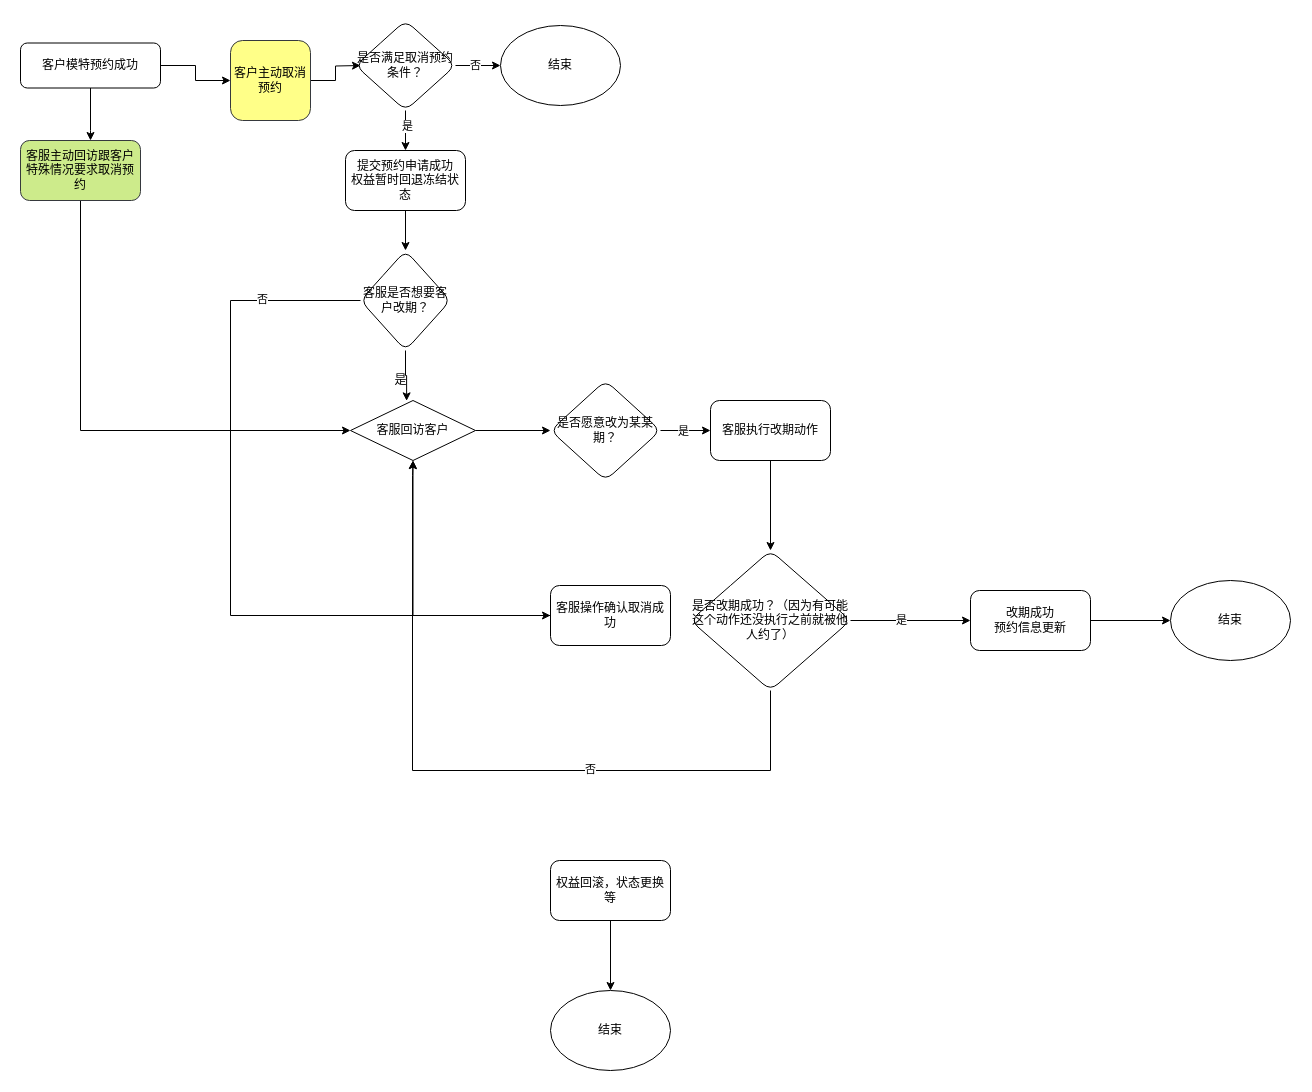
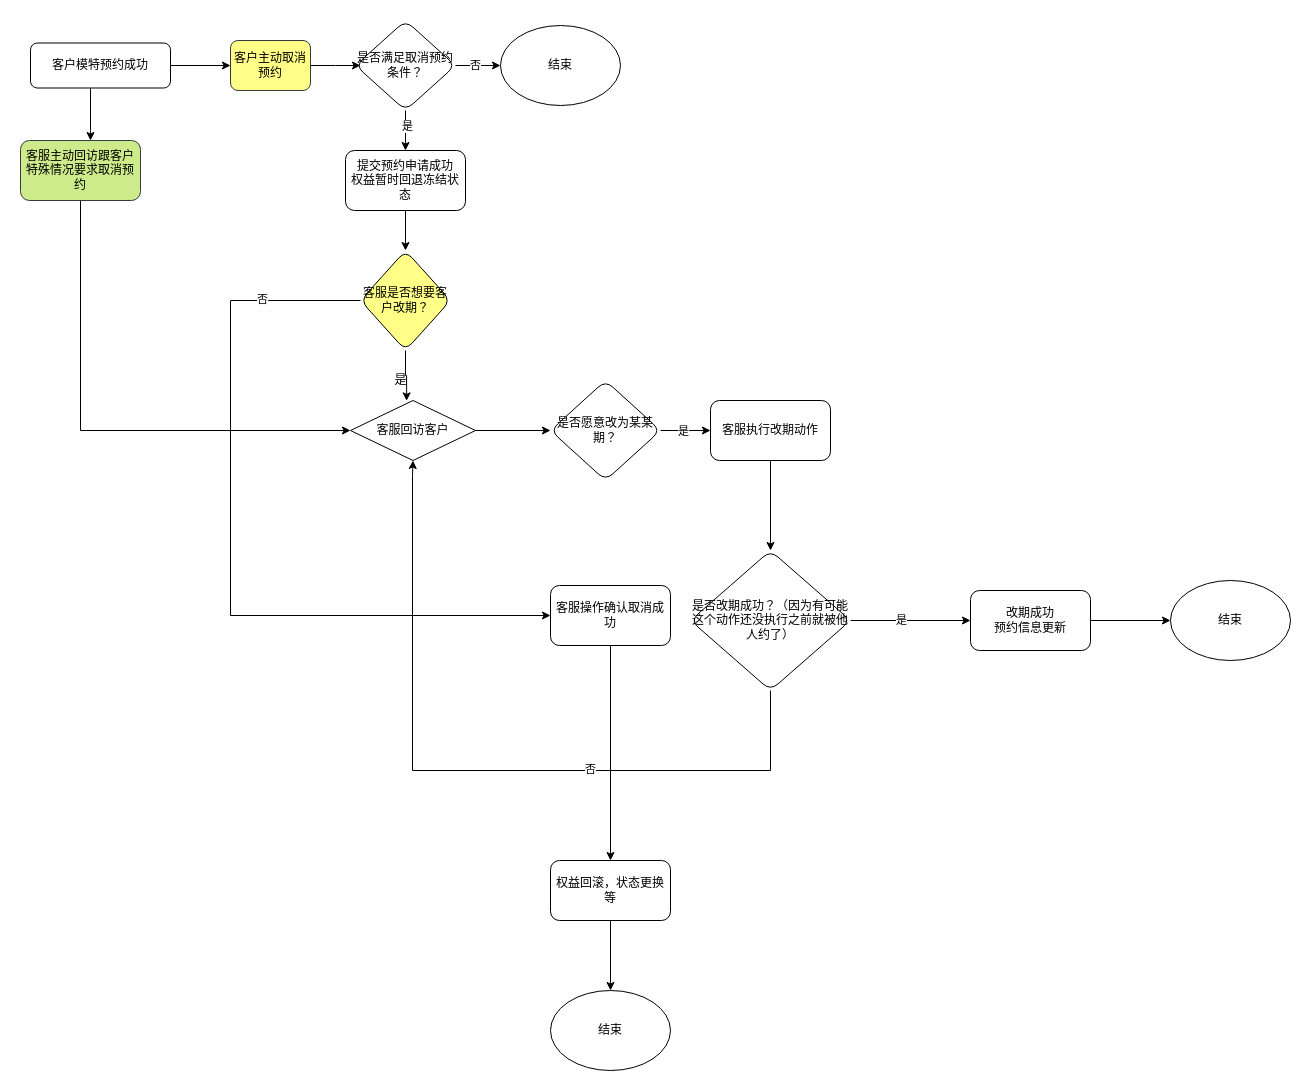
  <mxCell id="0" />
  <mxCell id="1" parent="0" />
  <mxCell id="2" value="" style="edgeStyle=orthogonalEdgeStyle;rounded=0;orthogonalLoop=1;jettySize=auto;html=1;" parent="1" source="4" target="23" edge="1"><mxGeometry relative="1" as="geometry"><Array as="points"><mxPoint x="90" y="130" /><mxPoint x="90" y="130" /></Array></mxGeometry></mxCell>
  <mxCell id="3" style="edgeStyle=orthogonalEdgeStyle;rounded=0;orthogonalLoop=1;jettySize=auto;html=1;entryX=0;entryY=0.5;entryDx=0;entryDy=0;" edge="1" parent="1" source="4" target="6"><mxGeometry relative="1" as="geometry" /></mxCell>
- <mxCell id="4" value="客户模特预约成功" style="rounded=1;whiteSpace=wrap;html=1;" parent="1" vertex="1"><mxGeometry x="20" y="42.5" width="140" height="45" as="geometry" /></mxCell>
+ <mxCell id="4" value="客户模特预约成功" style="rounded=1;whiteSpace=wrap;html=1;" parent="1" vertex="1"><mxGeometry x="30" y="42.5" width="140" height="45" as="geometry" /></mxCell>
  <mxCell id="5" value="" style="edgeStyle=orthogonalEdgeStyle;rounded=0;orthogonalLoop=1;jettySize=auto;html=1;" parent="1" source="6" edge="1"><mxGeometry relative="1" as="geometry"><mxPoint x="360" y="65" as="targetPoint" /></mxGeometry></mxCell>
- <mxCell id="6" value="客户主动取消预约" style="rounded=1;whiteSpace=wrap;html=1;fillColor=#ffff88;strokeColor=#36393d;" parent="1" vertex="1"><mxGeometry x="230" y="40" width="80" height="80" as="geometry" /></mxCell>
+ <mxCell id="6" value="客户主动取消预约" style="rounded=1;whiteSpace=wrap;html=1;fillColor=#ffff88;strokeColor=#36393d;" parent="1" vertex="1"><mxGeometry x="230" y="40" width="80" height="50" as="geometry" /></mxCell>
  <mxCell id="7" value="" style="edgeStyle=orthogonalEdgeStyle;rounded=0;orthogonalLoop=1;jettySize=auto;html=1;exitX=1;exitY=0.5;exitDx=0;exitDy=0;" parent="1" source="11" edge="1"><mxGeometry relative="1" as="geometry"><mxPoint x="500" y="65" as="targetPoint" /><mxPoint x="460" y="65" as="sourcePoint" /><Array as="points" /></mxGeometry></mxCell>
  <mxCell id="8" value="否" style="edgeLabel;html=1;align=center;verticalAlign=middle;resizable=0;points=[];" parent="7" vertex="1" connectable="0"><mxGeometry x="-0.156" y="1" relative="1" as="geometry"><mxPoint as="offset" /></mxGeometry></mxCell>
  <mxCell id="9" value="" style="edgeStyle=orthogonalEdgeStyle;rounded=0;orthogonalLoop=1;jettySize=auto;html=1;" parent="1" source="11" target="13" edge="1"><mxGeometry relative="1" as="geometry" /></mxCell>
  <mxCell id="10" value="是" style="edgeLabel;html=1;align=center;verticalAlign=middle;resizable=0;points=[];" parent="9" vertex="1" connectable="0"><mxGeometry x="-0.23" y="1" relative="1" as="geometry"><mxPoint as="offset" /></mxGeometry></mxCell>
  <mxCell id="11" value="是否满足取消预约条件？" style="rhombus;whiteSpace=wrap;html=1;rounded=1;" parent="1" vertex="1"><mxGeometry x="355" y="20" width="100" height="90" as="geometry" /></mxCell>
  <mxCell id="12" value="" style="edgeStyle=orthogonalEdgeStyle;rounded=0;orthogonalLoop=1;jettySize=auto;html=1;" edge="1" parent="1" source="13" target="35"><mxGeometry relative="1" as="geometry" /></mxCell>
  <mxCell id="13" value="提交预约申请成功&lt;br&gt;权益暂时回退冻结状态" style="whiteSpace=wrap;html=1;rounded=1;" parent="1" vertex="1"><mxGeometry x="345" y="150" width="120" height="60" as="geometry" /></mxCell>
  <mxCell id="14" value="结束" style="ellipse;whiteSpace=wrap;html=1;" parent="1" vertex="1"><mxGeometry x="500" y="25" width="120" height="80" as="geometry" /></mxCell>
  <mxCell id="15" value="" style="edgeStyle=orthogonalEdgeStyle;rounded=0;orthogonalLoop=1;jettySize=auto;html=1;" parent="1" source="17" target="21" edge="1"><mxGeometry relative="1" as="geometry" /></mxCell>
  <mxCell id="16" value="是" style="edgeLabel;html=1;align=center;verticalAlign=middle;resizable=0;points=[];" parent="15" vertex="1" connectable="0"><mxGeometry x="-0.133" relative="1" as="geometry"><mxPoint as="offset" /></mxGeometry></mxCell>
  <mxCell id="17" value="是否愿意改为某某期？" style="rhombus;whiteSpace=wrap;html=1;rounded=1;" parent="1" vertex="1"><mxGeometry x="550" y="380" width="110" height="100" as="geometry" /></mxCell>
- <mxCell id="18" style="edgeStyle=orthogonalEdgeStyle;rounded=0;orthogonalLoop=1;jettySize=auto;html=1;" edge="1" parent="1" source="19" target="37"><mxGeometry relative="1" as="geometry"><mxPoint x="610" y="890" as="targetPoint" /></mxGeometry></mxCell>
+ <mxCell id="18" style="edgeStyle=orthogonalEdgeStyle;rounded=0;orthogonalLoop=1;jettySize=auto;html=1;" edge="1" parent="1" source="19" target="40"><mxGeometry relative="1" as="geometry"><mxPoint x="610" y="890" as="targetPoint" /></mxGeometry></mxCell>
  <mxCell id="19" value="客服操作确认取消成功" style="whiteSpace=wrap;html=1;rounded=1;" parent="1" vertex="1"><mxGeometry x="550" y="585" width="120" height="60" as="geometry" /></mxCell>
  <mxCell id="20" value="" style="edgeStyle=orthogonalEdgeStyle;rounded=0;orthogonalLoop=1;jettySize=auto;html=1;" parent="1" source="21" target="28" edge="1"><mxGeometry relative="1" as="geometry" /></mxCell>
  <mxCell id="21" value="客服执行改期动作" style="whiteSpace=wrap;html=1;rounded=1;" parent="1" vertex="1"><mxGeometry x="710" y="400" width="120" height="60" as="geometry" /></mxCell>
  <mxCell id="22" style="edgeStyle=orthogonalEdgeStyle;rounded=0;orthogonalLoop=1;jettySize=auto;html=1;entryX=0;entryY=0.5;entryDx=0;entryDy=0;" edge="1" parent="1" source="23" target="37"><mxGeometry relative="1" as="geometry"><Array as="points"><mxPoint x="80" y="430" /></Array></mxGeometry></mxCell>
  <mxCell id="23" value="客服主动回访跟客户特殊情况要求取消预约" style="whiteSpace=wrap;html=1;rounded=1;fillColor=#cdeb8b;strokeColor=#36393d;" parent="1" vertex="1"><mxGeometry x="20" y="140" width="120" height="60" as="geometry" /></mxCell>
  <mxCell id="24" value="" style="edgeStyle=orthogonalEdgeStyle;rounded=0;orthogonalLoop=1;jettySize=auto;html=1;" parent="1" source="28" target="30" edge="1"><mxGeometry relative="1" as="geometry" /></mxCell>
  <mxCell id="25" value="是" style="edgeLabel;html=1;align=center;verticalAlign=middle;resizable=0;points=[];" parent="24" vertex="1" connectable="0"><mxGeometry x="-0.159" y="1" relative="1" as="geometry"><mxPoint as="offset" /></mxGeometry></mxCell>
  <mxCell id="26" value="" style="edgeStyle=orthogonalEdgeStyle;rounded=0;orthogonalLoop=1;jettySize=auto;html=1;entryX=0.5;entryY=1;entryDx=0;entryDy=0;" parent="1" source="28" target="37" edge="1"><mxGeometry relative="1" as="geometry"><mxPoint x="409.966" y="570" as="targetPoint" /><Array as="points"><mxPoint x="770" y="770" /><mxPoint x="412" y="770" /><mxPoint x="412" y="475" /></Array></mxGeometry></mxCell>
  <mxCell id="27" value="否" style="edgeLabel;html=1;align=center;verticalAlign=middle;resizable=0;points=[];" parent="26" vertex="1" connectable="0"><mxGeometry x="-0.302" y="-2" relative="1" as="geometry"><mxPoint as="offset" /></mxGeometry></mxCell>
  <mxCell id="28" value="是否改期成功？（因为有可能这个动作还没执行之前就被他人约了）" style="rhombus;whiteSpace=wrap;html=1;rounded=1;" parent="1" vertex="1"><mxGeometry x="690" y="550" width="160" height="140" as="geometry" /></mxCell>
  <mxCell id="29" value="" style="edgeStyle=orthogonalEdgeStyle;rounded=0;orthogonalLoop=1;jettySize=auto;html=1;" parent="1" source="30" target="31" edge="1"><mxGeometry relative="1" as="geometry" /></mxCell>
  <mxCell id="30" value="改期成功&lt;br&gt;预约信息更新" style="whiteSpace=wrap;html=1;rounded=1;" parent="1" vertex="1"><mxGeometry x="970" y="590" width="120" height="60" as="geometry" /></mxCell>
  <mxCell id="31" value="结束" style="ellipse;whiteSpace=wrap;html=1;rounded=1;" parent="1" vertex="1"><mxGeometry x="1170" y="580" width="120" height="80" as="geometry" /></mxCell>
  <mxCell id="32" style="edgeStyle=orthogonalEdgeStyle;rounded=0;orthogonalLoop=1;jettySize=auto;html=1;entryX=0.449;entryY=0.006;entryDx=0;entryDy=0;entryPerimeter=0;" edge="1" parent="1" source="35" target="37"><mxGeometry relative="1" as="geometry" /></mxCell>
  <mxCell id="33" style="edgeStyle=orthogonalEdgeStyle;rounded=0;orthogonalLoop=1;jettySize=auto;html=1;entryX=0;entryY=0.5;entryDx=0;entryDy=0;" edge="1" parent="1" source="35" target="19"><mxGeometry relative="1" as="geometry"><Array as="points"><mxPoint x="230" y="300" /><mxPoint x="230" y="615" /></Array></mxGeometry></mxCell>
  <mxCell id="34" value="否" style="edgeLabel;html=1;align=center;verticalAlign=middle;resizable=0;points=[];" vertex="1" connectable="0" parent="33"><mxGeometry x="-0.74" y="-2" relative="1" as="geometry"><mxPoint as="offset" /></mxGeometry></mxCell>
- <mxCell id="35" value="客服是否想要客户改期？" style="rhombus;whiteSpace=wrap;html=1;rounded=1;" vertex="1" parent="1"><mxGeometry x="360" y="250" width="90" height="100" as="geometry" /></mxCell>
+ <mxCell id="35" value="客服是否想要客户改期？" style="rhombus;whiteSpace=wrap;html=1;rounded=1;fillColor=#ffff88;" vertex="1" parent="1"><mxGeometry x="360" y="250" width="90" height="100" as="geometry" /></mxCell>
  <mxCell id="36" style="edgeStyle=orthogonalEdgeStyle;rounded=0;orthogonalLoop=1;jettySize=auto;html=1;entryX=0;entryY=0.5;entryDx=0;entryDy=0;" edge="1" parent="1" source="37" target="17"><mxGeometry relative="1" as="geometry" /></mxCell>
  <mxCell id="37" value="客服回访客户" style="rhombus;whiteSpace=wrap;html=1;" vertex="1" parent="1"><mxGeometry x="350" y="400" width="125" height="60" as="geometry" /></mxCell>
  <mxCell id="38" value="是" style="text;html=1;align=center;verticalAlign=middle;resizable=0;points=[];autosize=1;" vertex="1" parent="1"><mxGeometry x="385" y="370" width="30" height="20" as="geometry" /></mxCell>
  <mxCell id="39" value="" style="edgeStyle=orthogonalEdgeStyle;rounded=0;orthogonalLoop=1;jettySize=auto;html=1;" edge="1" parent="1" source="40" target="41"><mxGeometry relative="1" as="geometry" /></mxCell>
  <mxCell id="40" value="权益回滚，状态更换等" style="rounded=1;whiteSpace=wrap;html=1;" vertex="1" parent="1"><mxGeometry x="550" y="860" width="120" height="60" as="geometry" /></mxCell>
  <mxCell id="41" value="结束" style="ellipse;whiteSpace=wrap;html=1;rounded=1;" vertex="1" parent="1"><mxGeometry x="550" y="990" width="120" height="80" as="geometry" /></mxCell>
